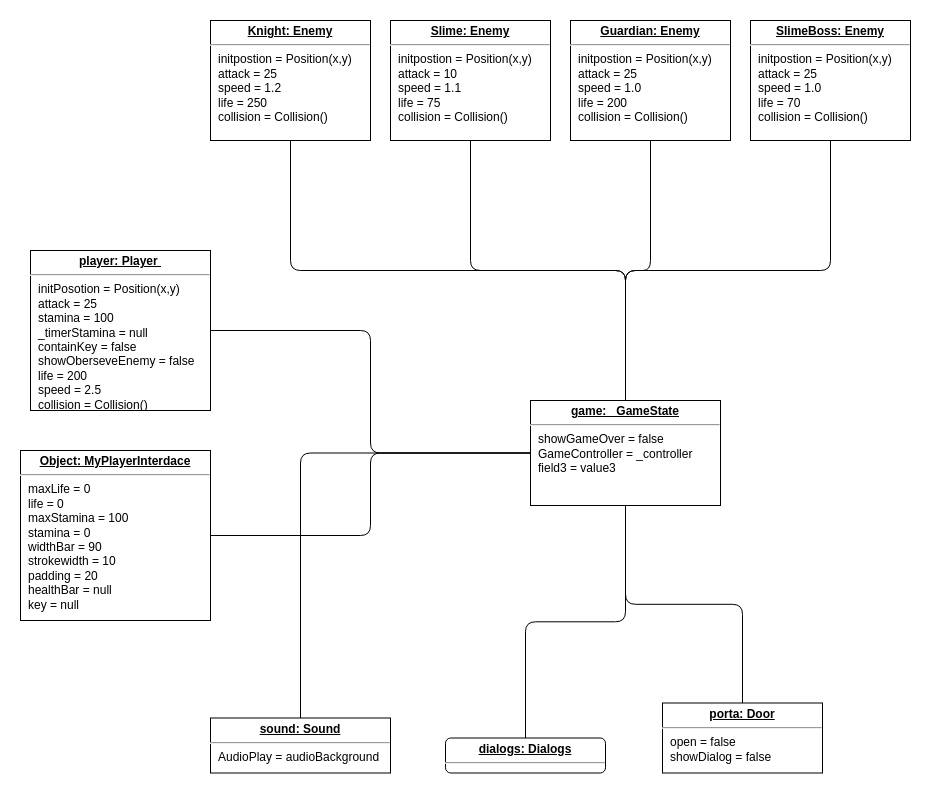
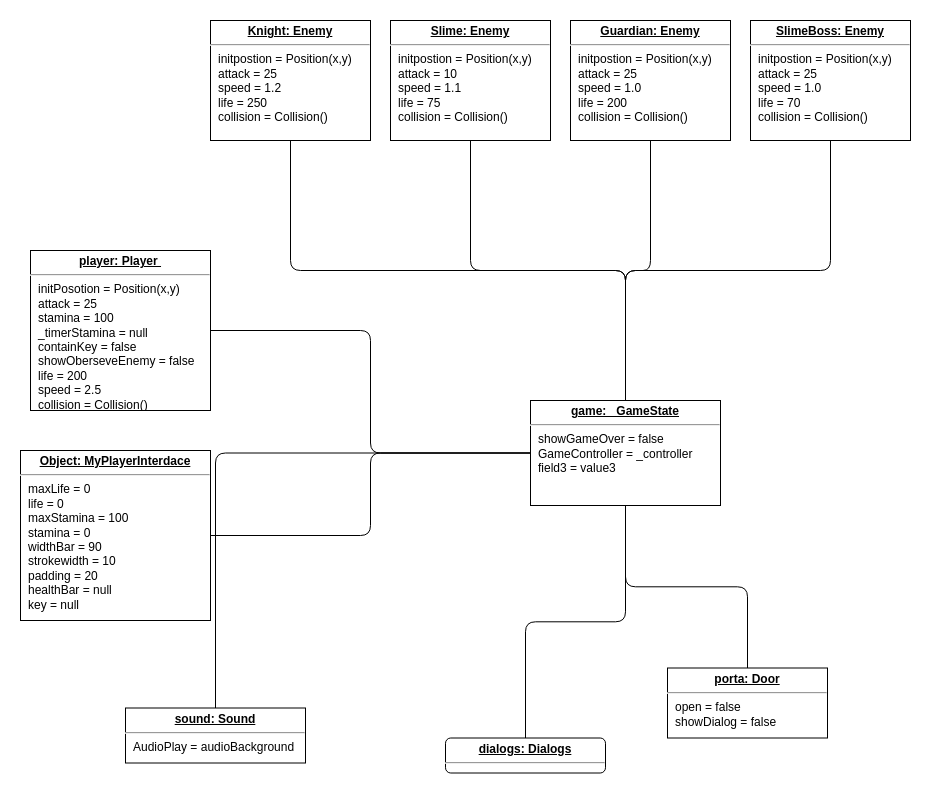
  <mxCell id="0" />
  <mxCell id="1" parent="0" />
  <mxCell id="2" value="&lt;p style=&quot;margin: 0px ; margin-top: 4px ; text-align: center ; text-decoration: underline&quot;&gt;&lt;b&gt;Knight: Enemy&lt;/b&gt;&lt;/p&gt;&lt;hr&gt;&lt;p style=&quot;margin: 0px ; margin-left: 8px&quot;&gt;initpostion = Position(x,y)&lt;br&gt;attack = 25&lt;br&gt;speed = 1.2&lt;/p&gt;&lt;p style=&quot;margin: 0px ; margin-left: 8px&quot;&gt;life = 250&lt;/p&gt;&lt;p style=&quot;margin: 0px ; margin-left: 8px&quot;&gt;collision = Collision()&lt;/p&gt;" style="verticalAlign=top;align=left;overflow=fill;fontSize=12;fontFamily=Helvetica;html=1;" parent="1" vertex="1"><mxGeometry x="210" y="20" width="160" height="120" as="geometry" /></mxCell>
  <mxCell id="3" value="&lt;p style=&quot;margin: 4px 0px 0px ; text-align: center ; text-decoration: underline&quot;&gt;&lt;b&gt;Slime: Enemy&lt;/b&gt;&lt;/p&gt;&lt;hr&gt;&lt;p style=&quot;margin: 0px 0px 0px 8px&quot;&gt;initpostion = Position(x,y)&lt;br&gt;attack = 10&lt;br&gt;speed = 1.1&lt;/p&gt;&lt;p style=&quot;margin: 0px 0px 0px 8px&quot;&gt;life = 75&lt;/p&gt;&lt;p style=&quot;margin: 0px 0px 0px 8px&quot;&gt;collision = Collision()&lt;/p&gt;" style="verticalAlign=top;align=left;overflow=fill;fontSize=12;fontFamily=Helvetica;html=1;" parent="1" vertex="1"><mxGeometry x="390" y="20" width="160" height="120" as="geometry" /></mxCell>
  <mxCell id="4" value="&lt;p style=&quot;margin: 0px ; margin-top: 4px ; text-align: center ; text-decoration: underline&quot;&gt;&lt;b&gt;Guardian: Enemy&lt;/b&gt;&lt;/p&gt;&lt;hr&gt;&lt;p style=&quot;margin: 0px ; margin-left: 8px&quot;&gt;initpostion = Position(x,y)&lt;br&gt;attack = 25&lt;br&gt;speed = 1.0&lt;/p&gt;&lt;p style=&quot;margin: 0px ; margin-left: 8px&quot;&gt;life = 200&lt;/p&gt;&lt;p style=&quot;margin: 0px ; margin-left: 8px&quot;&gt;collision = Collision()&lt;/p&gt;" style="verticalAlign=top;align=left;overflow=fill;fontSize=12;fontFamily=Helvetica;html=1;" parent="1" vertex="1"><mxGeometry x="570" y="20" width="160" height="120" as="geometry" /></mxCell>
  <mxCell id="5" value="&lt;p style=&quot;margin: 0px ; margin-top: 4px ; text-align: center ; text-decoration: underline&quot;&gt;&lt;b&gt;SlimeBoss: Enemy&lt;/b&gt;&lt;/p&gt;&lt;hr&gt;&lt;p style=&quot;margin: 0px ; margin-left: 8px&quot;&gt;initpostion = Position(x,y)&lt;br&gt;attack = 25&lt;br&gt;speed = 1.0&lt;/p&gt;&lt;p style=&quot;margin: 0px ; margin-left: 8px&quot;&gt;life = 70&lt;/p&gt;&lt;p style=&quot;margin: 0px ; margin-left: 8px&quot;&gt;collision = Collision()&lt;/p&gt;" style="verticalAlign=top;align=left;overflow=fill;fontSize=12;fontFamily=Helvetica;html=1;" parent="1" vertex="1"><mxGeometry x="750" y="20" width="160" height="120" as="geometry" /></mxCell>
  <mxCell id="6" value="&lt;p style=&quot;margin: 0px ; margin-top: 4px ; text-align: center ; text-decoration: underline&quot;&gt;&lt;b&gt;player: Player&amp;nbsp;&lt;/b&gt;&lt;/p&gt;&lt;hr&gt;&lt;p style=&quot;margin: 0px ; margin-left: 8px&quot;&gt;initPosotion = Position(x,y)&lt;br&gt;attack = 25&lt;br&gt;stamina = 100&lt;/p&gt;&lt;p style=&quot;margin: 0px ; margin-left: 8px&quot;&gt;_timerStamina = null&lt;/p&gt;&lt;p style=&quot;margin: 0px ; margin-left: 8px&quot;&gt;containKey = false&lt;/p&gt;&lt;p style=&quot;margin: 0px ; margin-left: 8px&quot;&gt;showOberseveEnemy = false&lt;/p&gt;&lt;p style=&quot;margin: 0px ; margin-left: 8px&quot;&gt;life = 200&lt;/p&gt;&lt;p style=&quot;margin: 0px ; margin-left: 8px&quot;&gt;speed = 2.5&lt;/p&gt;&lt;p style=&quot;margin: 0px ; margin-left: 8px&quot;&gt;collision = Collision()&lt;/p&gt;" style="verticalAlign=top;align=left;overflow=fill;fontSize=12;fontFamily=Helvetica;html=1;" parent="1" vertex="1"><mxGeometry x="30" y="250" width="180" height="160" as="geometry" /></mxCell>
  <mxCell id="7" value="&lt;p style=&quot;margin: 0px ; margin-top: 4px ; text-align: center ; text-decoration: underline&quot;&gt;&lt;b&gt;game: _GameState&lt;/b&gt;&lt;/p&gt;&lt;hr&gt;&lt;p style=&quot;margin: 0px ; margin-left: 8px&quot;&gt;showGameOver = false&lt;br&gt;GameController = _controller&lt;br&gt;field3 = value3&lt;/p&gt;" style="verticalAlign=top;align=left;overflow=fill;fontSize=12;fontFamily=Helvetica;html=1;" parent="1" vertex="1"><mxGeometry x="530" y="400" width="190" height="105" as="geometry" /></mxCell>
- <mxCell id="8" value="&lt;p style=&quot;margin: 0px ; margin-top: 4px ; text-align: center ; text-decoration: underline&quot;&gt;&lt;b&gt;sound: Sound&lt;/b&gt;&lt;/p&gt;&lt;hr&gt;&lt;p style=&quot;margin: 0px ; margin-left: 8px&quot;&gt;AudioPlay = audioBackground&lt;br&gt;&lt;/p&gt;" style="verticalAlign=top;align=left;overflow=fill;fontSize=12;fontFamily=Helvetica;html=1;" parent="1" vertex="1"><mxGeometry x="210" y="717.5" width="180" height="55" as="geometry" /></mxCell>
+ <mxCell id="8" value="&lt;p style=&quot;margin: 0px ; margin-top: 4px ; text-align: center ; text-decoration: underline&quot;&gt;&lt;b&gt;sound: Sound&lt;/b&gt;&lt;/p&gt;&lt;hr&gt;&lt;p style=&quot;margin: 0px ; margin-left: 8px&quot;&gt;AudioPlay = audioBackground&lt;br&gt;&lt;/p&gt;" style="verticalAlign=top;align=left;overflow=fill;fontSize=12;fontFamily=Helvetica;html=1;" parent="1" vertex="1"><mxGeometry x="125" y="707.5" width="180" height="55" as="geometry" /></mxCell>
  <mxCell id="9" value="&lt;p style=&quot;margin: 0px ; margin-top: 4px ; text-align: center ; text-decoration: underline&quot;&gt;&lt;b&gt;dialogs: Dialogs&lt;/b&gt;&lt;/p&gt;&lt;hr&gt;&lt;p style=&quot;margin: 0px ; margin-left: 8px&quot;&gt;&lt;br&gt;&lt;/p&gt;" style="verticalAlign=top;align=left;overflow=fill;fontSize=12;fontFamily=Helvetica;html=1;rounded=1;" parent="1" vertex="1"><mxGeometry x="445" y="737.5" width="160" height="35" as="geometry" /></mxCell>
- <mxCell id="10" value="&lt;p style=&quot;margin: 0px ; margin-top: 4px ; text-align: center ; text-decoration: underline&quot;&gt;&lt;b&gt;porta: Door&lt;/b&gt;&lt;/p&gt;&lt;hr&gt;&lt;p style=&quot;margin: 0px ; margin-left: 8px&quot;&gt;open = false&lt;br&gt;showDialog = false&lt;br&gt;&lt;/p&gt;" style="verticalAlign=top;align=left;overflow=fill;fontSize=12;fontFamily=Helvetica;html=1;" parent="1" vertex="1"><mxGeometry x="662" y="702.5" width="160" height="70" as="geometry" /></mxCell>
+ <mxCell id="10" value="&lt;p style=&quot;margin: 0px ; margin-top: 4px ; text-align: center ; text-decoration: underline&quot;&gt;&lt;b&gt;porta: Door&lt;/b&gt;&lt;/p&gt;&lt;hr&gt;&lt;p style=&quot;margin: 0px ; margin-left: 8px&quot;&gt;open = false&lt;br&gt;showDialog = false&lt;br&gt;&lt;/p&gt;" style="verticalAlign=top;align=left;overflow=fill;fontSize=12;fontFamily=Helvetica;html=1;" parent="1" vertex="1"><mxGeometry x="667" y="667.5" width="160" height="70" as="geometry" /></mxCell>
  <mxCell id="11" value="&lt;p style=&quot;margin: 0px ; margin-top: 4px ; text-align: center ; text-decoration: underline&quot;&gt;&lt;b&gt;Object: MyPlayerInterdace&lt;/b&gt;&lt;/p&gt;&lt;hr&gt;&lt;p style=&quot;margin: 0px ; margin-left: 8px&quot;&gt;maxLife = 0&lt;br&gt;life = 0&lt;br&gt;maxStamina = 100&lt;/p&gt;&lt;p style=&quot;margin: 0px ; margin-left: 8px&quot;&gt;stamina = 0&lt;/p&gt;&lt;p style=&quot;margin: 0px ; margin-left: 8px&quot;&gt;widthBar = 90&lt;/p&gt;&lt;p style=&quot;margin: 0px ; margin-left: 8px&quot;&gt;strokewidth = 10&lt;/p&gt;&lt;p style=&quot;margin: 0px ; margin-left: 8px&quot;&gt;padding = 20&lt;/p&gt;&lt;p style=&quot;margin: 0px ; margin-left: 8px&quot;&gt;healthBar = null&lt;/p&gt;&lt;p style=&quot;margin: 0px ; margin-left: 8px&quot;&gt;key = null&lt;/p&gt;" style="verticalAlign=top;align=left;overflow=fill;fontSize=12;fontFamily=Helvetica;html=1;" parent="1" vertex="1"><mxGeometry x="20" y="450" width="190" height="170" as="geometry" /></mxCell>
  <mxCell id="12" value="" style="endArrow=none;html=1;edgeStyle=orthogonalEdgeStyle;entryX=0;entryY=0.5;entryDx=0;entryDy=0;exitX=1;exitY=0.5;exitDx=0;exitDy=0;" parent="1" source="6" target="7" edge="1"><mxGeometry relative="1" as="geometry"><mxPoint x="265" y="350" as="sourcePoint" /><mxPoint x="435" y="440" as="targetPoint" /></mxGeometry></mxCell>
  <mxCell id="13" value="" style="endArrow=none;html=1;edgeStyle=orthogonalEdgeStyle;entryX=0;entryY=0.5;entryDx=0;entryDy=0;exitX=1;exitY=0.5;exitDx=0;exitDy=0;" parent="1" source="11" target="7" edge="1"><mxGeometry relative="1" as="geometry"><mxPoint x="235" y="660" as="sourcePoint" /><mxPoint x="525" y="460" as="targetPoint" /></mxGeometry></mxCell>
  <mxCell id="14" value="" style="endArrow=none;html=1;edgeStyle=orthogonalEdgeStyle;exitX=0.5;exitY=0;exitDx=0;exitDy=0;entryX=0;entryY=0.5;entryDx=0;entryDy=0;" parent="1" source="8" target="7" edge="1"><mxGeometry relative="1" as="geometry"><mxPoint x="285" y="660" as="sourcePoint" /><mxPoint x="505" y="500" as="targetPoint" /></mxGeometry></mxCell>
  <mxCell id="15" value="" style="endArrow=none;html=1;edgeStyle=orthogonalEdgeStyle;exitX=0.5;exitY=1;exitDx=0;exitDy=0;entryX=0.5;entryY=0;entryDx=0;entryDy=0;" parent="1" source="7" target="10" edge="1"><mxGeometry relative="1" as="geometry"><mxPoint x="755" y="540" as="sourcePoint" /><mxPoint x="905" y="640" as="targetPoint" /></mxGeometry></mxCell>
  <mxCell id="16" value="" style="endArrow=none;html=1;edgeStyle=orthogonalEdgeStyle;exitX=0.5;exitY=0;exitDx=0;exitDy=0;entryX=0.5;entryY=1;entryDx=0;entryDy=0;" parent="1" source="9" target="7" edge="1"><mxGeometry relative="1" as="geometry"><mxPoint x="555" y="630" as="sourcePoint" /><mxPoint x="615" y="550" as="targetPoint" /></mxGeometry></mxCell>
  <mxCell id="17" value="" style="endArrow=none;html=1;edgeStyle=orthogonalEdgeStyle;entryX=0.5;entryY=0;entryDx=0;entryDy=0;exitX=0.5;exitY=1;exitDx=0;exitDy=0;" parent="1" source="2" target="7" edge="1"><mxGeometry relative="1" as="geometry"><mxPoint x="455" y="240" as="sourcePoint" /><mxPoint x="615" y="240" as="targetPoint" /></mxGeometry></mxCell>
  <mxCell id="18" value="" style="endArrow=none;html=1;edgeStyle=orthogonalEdgeStyle;exitX=0.5;exitY=0;exitDx=0;exitDy=0;entryX=0.5;entryY=1;entryDx=0;entryDy=0;" parent="1" source="7" target="4" edge="1"><mxGeometry relative="1" as="geometry"><mxPoint x="795" y="380" as="sourcePoint" /><mxPoint x="955" y="380" as="targetPoint" /></mxGeometry></mxCell>
  <mxCell id="19" value="" style="endArrow=none;html=1;edgeStyle=orthogonalEdgeStyle;exitX=0.5;exitY=0;exitDx=0;exitDy=0;entryX=0.5;entryY=1;entryDx=0;entryDy=0;" parent="1" source="7" target="3" edge="1"><mxGeometry relative="1" as="geometry"><mxPoint x="685" y="260" as="sourcePoint" /><mxPoint x="845" y="260" as="targetPoint" /></mxGeometry></mxCell>
  <mxCell id="20" value="" style="endArrow=none;html=1;edgeStyle=orthogonalEdgeStyle;entryX=0.5;entryY=1;entryDx=0;entryDy=0;exitX=0.5;exitY=0;exitDx=0;exitDy=0;" parent="1" source="7" target="5" edge="1"><mxGeometry relative="1" as="geometry"><mxPoint x="655" y="360" as="sourcePoint" /><mxPoint x="1145" y="210" as="targetPoint" /></mxGeometry></mxCell>
